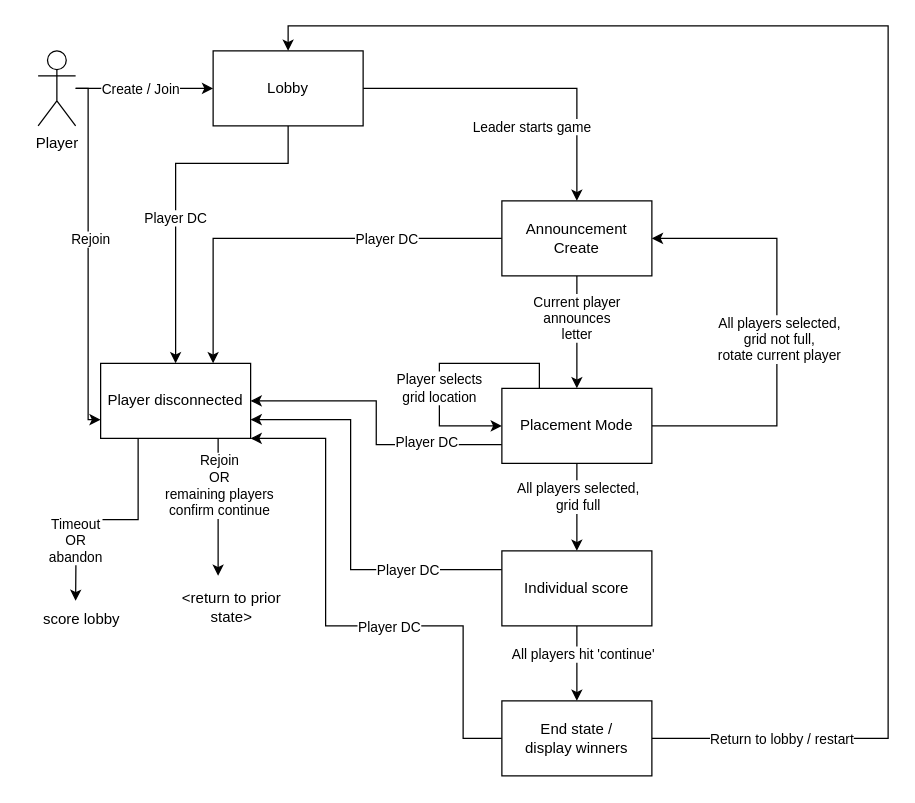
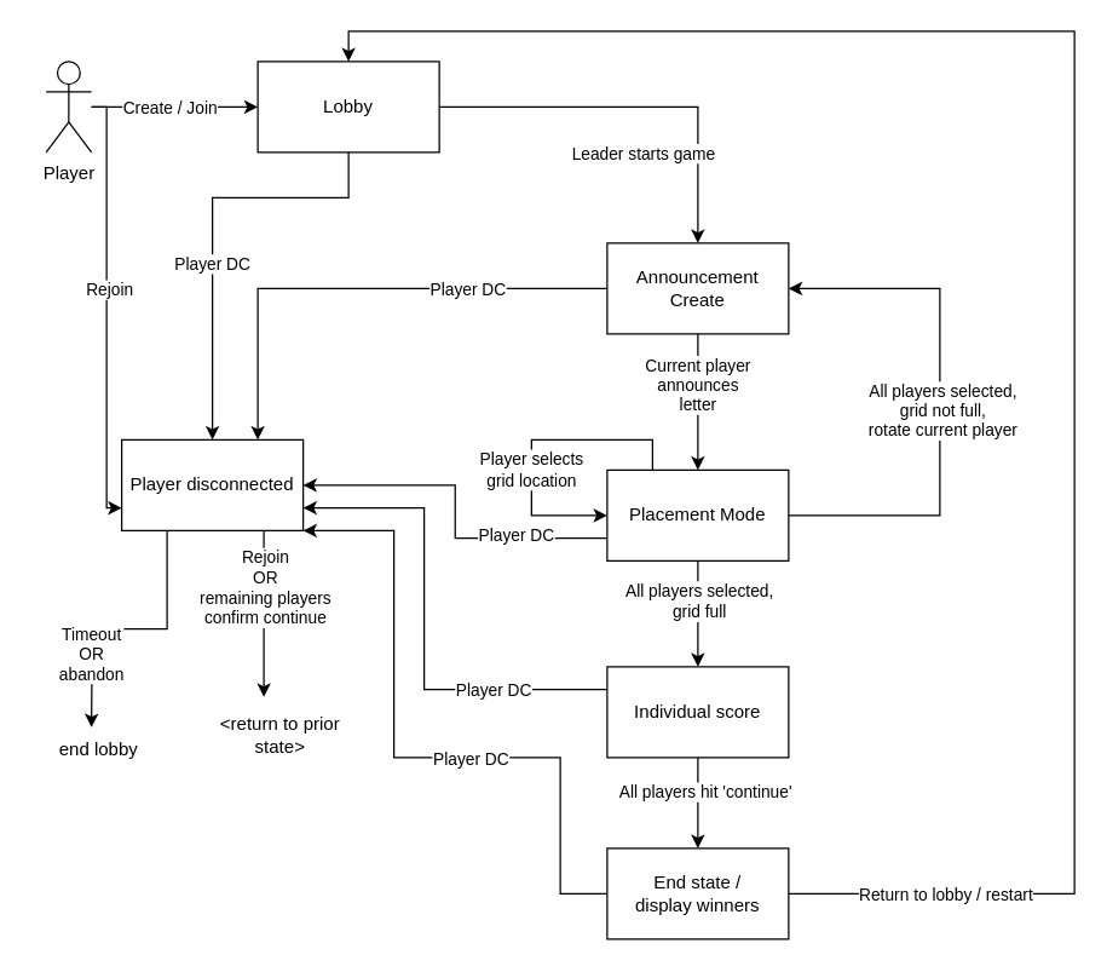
  <mxCell id="0" />
  <mxCell id="1" parent="0" />
  <mxCell id="2" style="edgeStyle=orthogonalEdgeStyle;rounded=0;orthogonalLoop=1;jettySize=auto;html=1;entryX=0.5;entryY=0;entryDx=0;entryDy=0;" edge="1" parent="1" source="6" target="16"><mxGeometry relative="1" as="geometry" /></mxCell>
  <mxCell id="3" value="Leader starts game" style="edgeLabel;html=1;align=center;verticalAlign=middle;resizable=0;points=[];" vertex="1" connectable="0" parent="2"><mxGeometry x="-0.22" y="1" relative="1" as="geometry"><mxPoint x="32" y="31" as="offset" /></mxGeometry></mxCell>
  <mxCell id="4" style="edgeStyle=orthogonalEdgeStyle;rounded=0;orthogonalLoop=1;jettySize=auto;html=1;entryX=0.5;entryY=0;entryDx=0;entryDy=0;" edge="1" parent="1" source="6" target="40"><mxGeometry relative="1" as="geometry"><Array as="points"><mxPoint x="230" y="130" /><mxPoint x="140" y="130" /></Array></mxGeometry></mxCell>
  <mxCell id="5" value="Player DC" style="edgeLabel;html=1;align=center;verticalAlign=middle;resizable=0;points=[];" vertex="1" connectable="0" parent="4"><mxGeometry x="0.164" y="-1" relative="1" as="geometry"><mxPoint as="offset" /></mxGeometry></mxCell>
  <mxCell id="6" value="Lobby" style="rounded=0;whiteSpace=wrap;html=1;" vertex="1" parent="1"><mxGeometry x="170" y="40" width="120" height="60" as="geometry" /></mxCell>
  <mxCell id="7" style="edgeStyle=orthogonalEdgeStyle;rounded=0;orthogonalLoop=1;jettySize=auto;html=1;entryX=0;entryY=0.5;entryDx=0;entryDy=0;" edge="1" parent="1" source="11" target="6"><mxGeometry relative="1" as="geometry" /></mxCell>
  <mxCell id="8" value="Create / Join" style="edgeLabel;html=1;align=center;verticalAlign=middle;resizable=0;points=[];" vertex="1" connectable="0" parent="7"><mxGeometry x="-0.25" y="3" relative="1" as="geometry"><mxPoint x="10" y="3" as="offset" /></mxGeometry></mxCell>
  <mxCell id="9" style="edgeStyle=orthogonalEdgeStyle;rounded=0;orthogonalLoop=1;jettySize=auto;html=1;entryX=0;entryY=0.75;entryDx=0;entryDy=0;" edge="1" parent="1" source="11" target="40"><mxGeometry relative="1" as="geometry"><Array as="points"><mxPoint x="70" y="70" /><mxPoint x="70" y="335" /></Array></mxGeometry></mxCell>
  <mxCell id="10" value="Rejoin" style="edgeLabel;html=1;align=center;verticalAlign=middle;resizable=0;points=[];" vertex="1" connectable="0" parent="9"><mxGeometry x="0.116" y="1" relative="1" as="geometry"><mxPoint y="-29" as="offset" /></mxGeometry></mxCell>
  <mxCell id="11" value="Player" style="shape=umlActor;verticalLabelPosition=bottom;verticalAlign=top;html=1;outlineConnect=0;" vertex="1" parent="1"><mxGeometry x="30" y="40" width="30" height="60" as="geometry" /></mxCell>
  <mxCell id="12" style="edgeStyle=orthogonalEdgeStyle;rounded=0;orthogonalLoop=1;jettySize=auto;html=1;" edge="1" parent="1" source="16" target="23"><mxGeometry relative="1" as="geometry" /></mxCell>
  <mxCell id="13" value="&lt;div&gt;Current player&lt;br&gt;&lt;/div&gt;&lt;div&gt;announces&lt;/div&gt;&lt;div&gt;letter&lt;br&gt;&lt;/div&gt;" style="edgeLabel;html=1;align=center;verticalAlign=middle;resizable=0;points=[];" vertex="1" connectable="0" parent="12"><mxGeometry x="-0.267" y="-1" relative="1" as="geometry"><mxPoint as="offset" /></mxGeometry></mxCell>
  <mxCell id="14" style="edgeStyle=orthogonalEdgeStyle;rounded=0;orthogonalLoop=1;jettySize=auto;html=1;entryX=0.75;entryY=0;entryDx=0;entryDy=0;" edge="1" parent="1" source="16" target="40"><mxGeometry relative="1" as="geometry" /></mxCell>
  <mxCell id="15" value="Player DC" style="edgeLabel;html=1;align=center;verticalAlign=middle;resizable=0;points=[];" vertex="1" connectable="0" parent="14"><mxGeometry x="-0.438" relative="1" as="geometry"><mxPoint as="offset" /></mxGeometry></mxCell>
  <mxCell id="16" value="Announcement Create" style="rounded=0;whiteSpace=wrap;html=1;" vertex="1" parent="1"><mxGeometry x="401" y="160" width="120" height="60" as="geometry" /></mxCell>
  <mxCell id="17" style="edgeStyle=orthogonalEdgeStyle;rounded=0;orthogonalLoop=1;jettySize=auto;html=1;exitX=1;exitY=0.5;exitDx=0;exitDy=0;entryX=1;entryY=0.5;entryDx=0;entryDy=0;" edge="1" parent="1" source="23" target="16"><mxGeometry relative="1" as="geometry"><Array as="points"><mxPoint x="621" y="340" /><mxPoint x="621" y="190" /></Array></mxGeometry></mxCell>
  <mxCell id="18" value="&lt;div&gt;All players selected,&lt;/div&gt;&lt;div&gt;grid not full,&lt;/div&gt;&lt;div&gt;rotate current player&lt;br&gt;&lt;/div&gt;" style="edgeLabel;html=1;align=center;verticalAlign=middle;resizable=0;points=[];" vertex="1" connectable="0" parent="17"><mxGeometry x="-0.183" y="-1" relative="1" as="geometry"><mxPoint y="-27" as="offset" /></mxGeometry></mxCell>
  <mxCell id="19" style="edgeStyle=orthogonalEdgeStyle;rounded=0;orthogonalLoop=1;jettySize=auto;html=1;exitX=0.5;exitY=1;exitDx=0;exitDy=0;entryX=0.5;entryY=0;entryDx=0;entryDy=0;" edge="1" parent="1" source="23" target="30"><mxGeometry relative="1" as="geometry" /></mxCell>
  <mxCell id="20" value="&lt;div&gt;All players selected,&lt;/div&gt;&lt;div&gt;grid full&lt;br&gt;&lt;/div&gt;" style="edgeLabel;html=1;align=center;verticalAlign=middle;resizable=0;points=[];" vertex="1" connectable="0" parent="19"><mxGeometry x="-0.257" y="2" relative="1" as="geometry"><mxPoint x="-2" as="offset" /></mxGeometry></mxCell>
  <mxCell id="21" style="edgeStyle=orthogonalEdgeStyle;rounded=0;orthogonalLoop=1;jettySize=auto;html=1;exitX=0;exitY=0.75;exitDx=0;exitDy=0;entryX=1;entryY=0.5;entryDx=0;entryDy=0;" edge="1" parent="1" source="23" target="40"><mxGeometry relative="1" as="geometry" /></mxCell>
  <mxCell id="22" value="Player DC" style="edgeLabel;html=1;align=center;verticalAlign=middle;resizable=0;points=[];" vertex="1" connectable="0" parent="21"><mxGeometry x="-0.381" y="-3" relative="1" as="geometry"><mxPoint x="12" as="offset" /></mxGeometry></mxCell>
  <mxCell id="23" value="Placement Mode" style="rounded=0;whiteSpace=wrap;html=1;" vertex="1" parent="1"><mxGeometry x="401" y="310" width="120" height="60" as="geometry" /></mxCell>
  <mxCell id="24" style="edgeStyle=orthogonalEdgeStyle;rounded=0;orthogonalLoop=1;jettySize=auto;html=1;exitX=0.25;exitY=0;exitDx=0;exitDy=0;entryX=0;entryY=0.5;entryDx=0;entryDy=0;" edge="1" parent="1" source="23" target="23"><mxGeometry relative="1" as="geometry"><Array as="points"><mxPoint x="431" y="290" /><mxPoint x="351" y="290" /><mxPoint x="351" y="340" /></Array></mxGeometry></mxCell>
  <mxCell id="25" value="&lt;div&gt;Player selects&lt;/div&gt;&lt;div&gt;grid location&lt;br&gt;&lt;/div&gt;" style="edgeLabel;html=1;align=center;verticalAlign=middle;resizable=0;points=[];" vertex="1" connectable="0" parent="24"><mxGeometry x="0.186" y="-1" relative="1" as="geometry"><mxPoint as="offset" /></mxGeometry></mxCell>
  <mxCell id="26" style="edgeStyle=orthogonalEdgeStyle;rounded=0;orthogonalLoop=1;jettySize=auto;html=1;entryX=0.5;entryY=0;entryDx=0;entryDy=0;" edge="1" parent="1" source="30" target="35"><mxGeometry relative="1" as="geometry" /></mxCell>
  <mxCell id="27" value="All players hit 'continue'" style="edgeLabel;html=1;align=center;verticalAlign=middle;resizable=0;points=[];" vertex="1" connectable="0" parent="26"><mxGeometry x="-0.267" y="4" relative="1" as="geometry"><mxPoint as="offset" /></mxGeometry></mxCell>
  <mxCell id="28" style="edgeStyle=orthogonalEdgeStyle;rounded=0;orthogonalLoop=1;jettySize=auto;html=1;exitX=0;exitY=0.25;exitDx=0;exitDy=0;entryX=1;entryY=0.75;entryDx=0;entryDy=0;" edge="1" parent="1" source="30" target="40"><mxGeometry relative="1" as="geometry"><Array as="points"><mxPoint x="280" y="455" /><mxPoint x="280" y="335" /></Array></mxGeometry></mxCell>
  <mxCell id="29" value="Player DC" style="edgeLabel;html=1;align=center;verticalAlign=middle;resizable=0;points=[];" vertex="1" connectable="0" parent="28"><mxGeometry x="-0.526" relative="1" as="geometry"><mxPoint as="offset" /></mxGeometry></mxCell>
  <mxCell id="30" value="Individual score" style="rounded=0;whiteSpace=wrap;html=1;" vertex="1" parent="1"><mxGeometry x="401" y="440" width="120" height="60" as="geometry" /></mxCell>
  <mxCell id="31" style="edgeStyle=orthogonalEdgeStyle;rounded=0;orthogonalLoop=1;jettySize=auto;html=1;entryX=0.5;entryY=0;entryDx=0;entryDy=0;" edge="1" parent="1" source="35" target="6"><mxGeometry relative="1" as="geometry"><Array as="points"><mxPoint x="710" y="590" /><mxPoint x="710" y="20" /><mxPoint x="230" y="20" /></Array></mxGeometry></mxCell>
  <mxCell id="32" value="Return to lobby / restart" style="edgeLabel;html=1;align=center;verticalAlign=middle;resizable=0;points=[];" vertex="1" connectable="0" parent="31"><mxGeometry x="-0.893" y="-2" relative="1" as="geometry"><mxPoint x="36" y="-2" as="offset" /></mxGeometry></mxCell>
  <mxCell id="33" style="edgeStyle=orthogonalEdgeStyle;rounded=0;orthogonalLoop=1;jettySize=auto;html=1;entryX=1;entryY=1;entryDx=0;entryDy=0;" edge="1" parent="1" source="35" target="40"><mxGeometry relative="1" as="geometry"><Array as="points"><mxPoint x="370" y="590" /><mxPoint x="370" y="500" /><mxPoint x="260" y="500" /><mxPoint x="260" y="350" /></Array></mxGeometry></mxCell>
  <mxCell id="34" value="Player DC" style="edgeLabel;html=1;align=center;verticalAlign=middle;resizable=0;points=[];" vertex="1" connectable="0" parent="33"><mxGeometry x="-0.138" y="-4" relative="1" as="geometry"><mxPoint x="9" y="4" as="offset" /></mxGeometry></mxCell>
  <mxCell id="35" value="&lt;div&gt;End state /&lt;/div&gt;&lt;div&gt;display winners&lt;br&gt;&lt;/div&gt;" style="rounded=0;whiteSpace=wrap;html=1;" vertex="1" parent="1"><mxGeometry x="401" y="560" width="120" height="60" as="geometry" /></mxCell>
  <mxCell id="36" style="edgeStyle=orthogonalEdgeStyle;rounded=0;orthogonalLoop=1;jettySize=auto;html=1;" edge="1" parent="1"><mxGeometry relative="1" as="geometry"><mxPoint x="174" y="460" as="targetPoint" /><mxPoint x="174" y="350" as="sourcePoint" /><Array as="points"><mxPoint x="174" y="440" /><mxPoint x="174" y="440" /></Array></mxGeometry></mxCell>
  <mxCell id="37" value="&lt;div&gt;Rejoin&lt;/div&gt;&lt;div&gt;OR&lt;/div&gt;&lt;div&gt;remaining players&lt;/div&gt;&lt;div&gt;confirm continue&lt;/div&gt;" style="edgeLabel;html=1;align=center;verticalAlign=middle;resizable=0;points=[];" vertex="1" connectable="0" parent="36"><mxGeometry x="-0.327" relative="1" as="geometry"><mxPoint as="offset" /></mxGeometry></mxCell>
  <mxCell id="38" style="edgeStyle=orthogonalEdgeStyle;rounded=0;orthogonalLoop=1;jettySize=auto;html=1;exitX=0.25;exitY=1;exitDx=0;exitDy=0;" edge="1" parent="1" source="40"><mxGeometry relative="1" as="geometry"><mxPoint x="60" y="480" as="targetPoint" /></mxGeometry></mxCell>
  <mxCell id="39" value="&lt;div&gt;Timeout&lt;/div&gt;&lt;div&gt;OR&lt;/div&gt;&lt;div&gt;abandon&lt;br&gt;&lt;/div&gt;" style="edgeLabel;html=1;align=center;verticalAlign=middle;resizable=0;points=[];" vertex="1" connectable="0" parent="38"><mxGeometry x="0.456" y="-1" relative="1" as="geometry"><mxPoint as="offset" /></mxGeometry></mxCell>
  <mxCell id="40" value="Player disconnected" style="rounded=0;whiteSpace=wrap;html=1;" vertex="1" parent="1"><mxGeometry x="80" y="290" width="120" height="60" as="geometry" /></mxCell>
  <mxCell id="41" value="&amp;lt;return to prior state&amp;gt;" style="text;strokeColor=none;align=center;fillColor=none;html=1;verticalAlign=middle;whiteSpace=wrap;rounded=0;" vertex="1" parent="1"><mxGeometry x="140" y="470" width="90" height="30" as="geometry" /></mxCell>
- <mxCell id="42" value="score lobby" style="text;strokeColor=none;align=center;fillColor=none;html=1;verticalAlign=middle;whiteSpace=wrap;rounded=0;" vertex="1" parent="1"><mxGeometry x="20" y="480" width="90" height="30" as="geometry" /></mxCell>
+ <mxCell id="42" value="end lobby" style="text;strokeColor=none;align=center;fillColor=none;html=1;verticalAlign=middle;whiteSpace=wrap;rounded=0;" vertex="1" parent="1"><mxGeometry x="20" y="480" width="90" height="30" as="geometry" /></mxCell>
